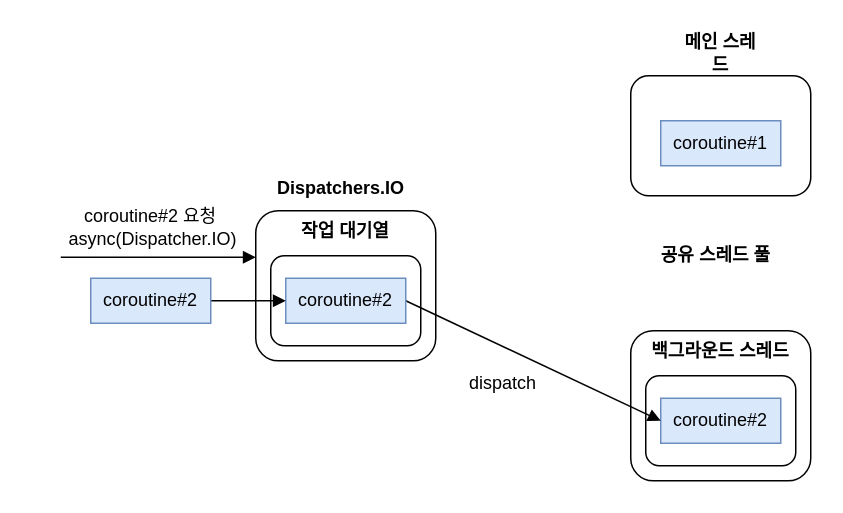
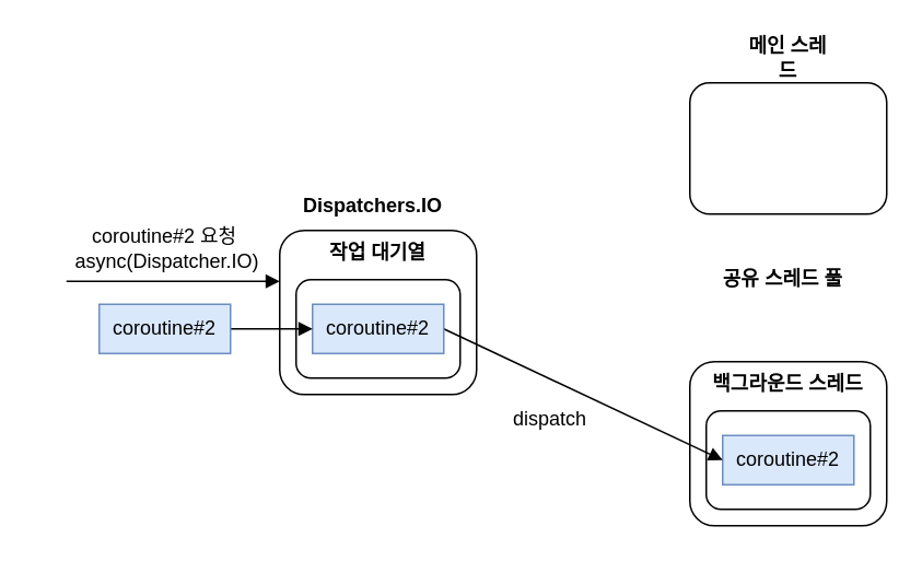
  <mxCell id="0" />
  <mxCell id="1" parent="0" />
  <mxCell id="2" value="백그라운드 스레드" style="rounded=1;whiteSpace=wrap;html=1;verticalAlign=top;fontStyle=1" vertex="1" parent="1"><mxGeometry x="420" y="220" width="120" height="100" as="geometry" /></mxCell>
  <mxCell id="3" value="" style="rounded=1;whiteSpace=wrap;html=1;" vertex="1" parent="1"><mxGeometry x="430" y="250" width="100" height="60" as="geometry" /></mxCell>
  <mxCell id="4" value="" style="rounded=1;whiteSpace=wrap;html=1;verticalAlign=top;fontStyle=1" vertex="1" parent="1"><mxGeometry x="420" y="50" width="120" height="80" as="geometry" /></mxCell>
- <mxCell id="5" value="coroutine#1" style="rounded=0;whiteSpace=wrap;html=1;fillColor=#dae8fc;strokeColor=#6c8ebf;" vertex="1" parent="1"><mxGeometry x="440" y="80" width="80" height="30" as="geometry" /></mxCell>
  <mxCell id="6" value="coroutine#2" style="rounded=0;whiteSpace=wrap;html=1;fillColor=#dae8fc;strokeColor=#6c8ebf;" vertex="1" parent="1"><mxGeometry x="440" y="265" width="80" height="30" as="geometry" /></mxCell>
  <mxCell id="7" value="메인 스레드" style="text;html=1;align=center;verticalAlign=middle;whiteSpace=wrap;rounded=0;fontStyle=1" vertex="1" parent="1"><mxGeometry x="450" y="20" width="60" height="30" as="geometry" /></mxCell>
  <mxCell id="8" value="공유 스레드 풀" style="text;html=1;align=center;verticalAlign=middle;whiteSpace=wrap;rounded=0;fontStyle=1" vertex="1" parent="1"><mxGeometry x="437" y="155" width="80" height="30" as="geometry" /></mxCell>
  <mxCell id="9" value="작업 대기열" style="rounded=1;whiteSpace=wrap;html=1;verticalAlign=top;fontStyle=1" vertex="1" parent="1"><mxGeometry x="170" y="140" width="120" height="100" as="geometry" /></mxCell>
  <mxCell id="10" value="" style="rounded=1;whiteSpace=wrap;html=1;" vertex="1" parent="1"><mxGeometry x="180" y="170" width="100" height="60" as="geometry" /></mxCell>
  <mxCell id="11" value="Dispatchers.IO" style="text;html=1;align=center;verticalAlign=middle;whiteSpace=wrap;rounded=0;fontStyle=1" vertex="1" parent="1"><mxGeometry x="187" y="110" width="80" height="30" as="geometry" /></mxCell>
  <mxCell id="12" style="rounded=0;orthogonalLoop=1;jettySize=auto;html=1;entryX=0;entryY=0.5;entryDx=0;entryDy=0;endArrow=block;endFill=1;exitX=1;exitY=0.5;exitDx=0;exitDy=0;" edge="1" parent="1" source="13" target="6"><mxGeometry relative="1" as="geometry" /></mxCell>
  <mxCell id="13" value="coroutine#2" style="rounded=0;whiteSpace=wrap;html=1;fillColor=#dae8fc;strokeColor=#6c8ebf;" vertex="1" parent="1"><mxGeometry x="190" y="185" width="80" height="30" as="geometry" /></mxCell>
  <mxCell id="14" value="coroutine#2 요청&lt;div&gt;&amp;nbsp;async(Dispatcher.IO)&lt;/div&gt;" style="text;html=1;align=center;verticalAlign=middle;whiteSpace=wrap;rounded=0;" vertex="1" parent="1"><mxGeometry x="20" y="136" width="160" height="30" as="geometry" /></mxCell>
  <mxCell id="15" value="dispatch" style="text;html=1;align=center;verticalAlign=middle;whiteSpace=wrap;rounded=0;" vertex="1" parent="1"><mxGeometry x="300" y="240" width="70" height="30" as="geometry" /></mxCell>
  <mxCell id="16" value="" style="endArrow=block;html=1;rounded=0;entryX=0;entryY=0.5;entryDx=0;entryDy=0;endFill=1;" edge="1" parent="1"><mxGeometry width="50" height="50" relative="1" as="geometry"><mxPoint x="40" y="171" as="sourcePoint" /><mxPoint x="170" y="171" as="targetPoint" /></mxGeometry></mxCell>
  <mxCell id="17" style="edgeStyle=orthogonalEdgeStyle;rounded=0;orthogonalLoop=1;jettySize=auto;html=1;entryX=0;entryY=0.5;entryDx=0;entryDy=0;endArrow=block;endFill=1;" edge="1" parent="1" source="18" target="13"><mxGeometry relative="1" as="geometry" /></mxCell>
  <mxCell id="18" value="coroutine#2" style="rounded=0;whiteSpace=wrap;html=1;fillColor=#dae8fc;strokeColor=#6c8ebf;" vertex="1" parent="1"><mxGeometry x="60" y="185" width="80" height="30" as="geometry" /></mxCell>
